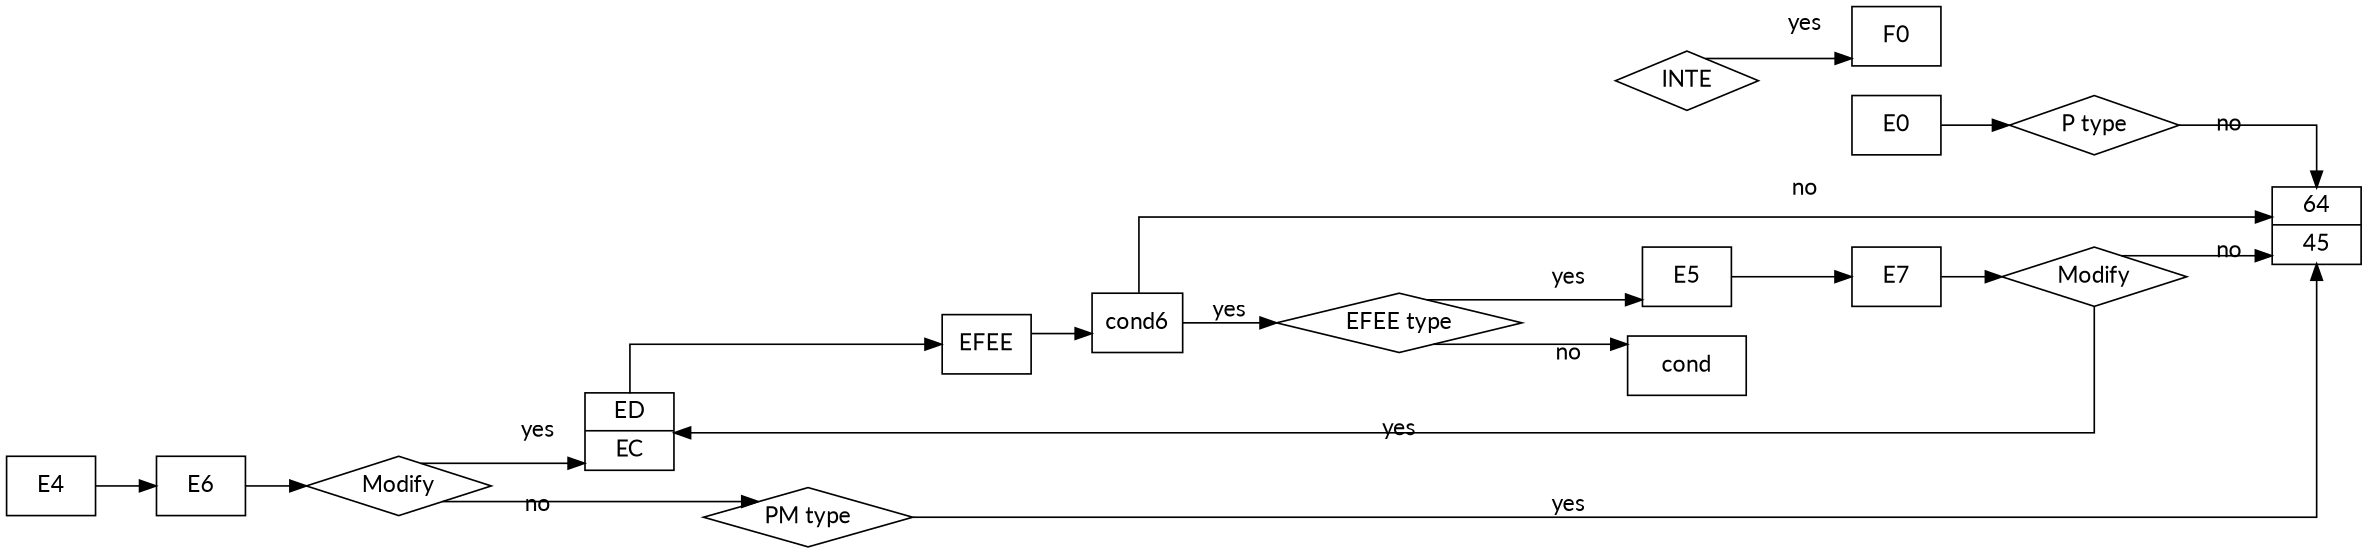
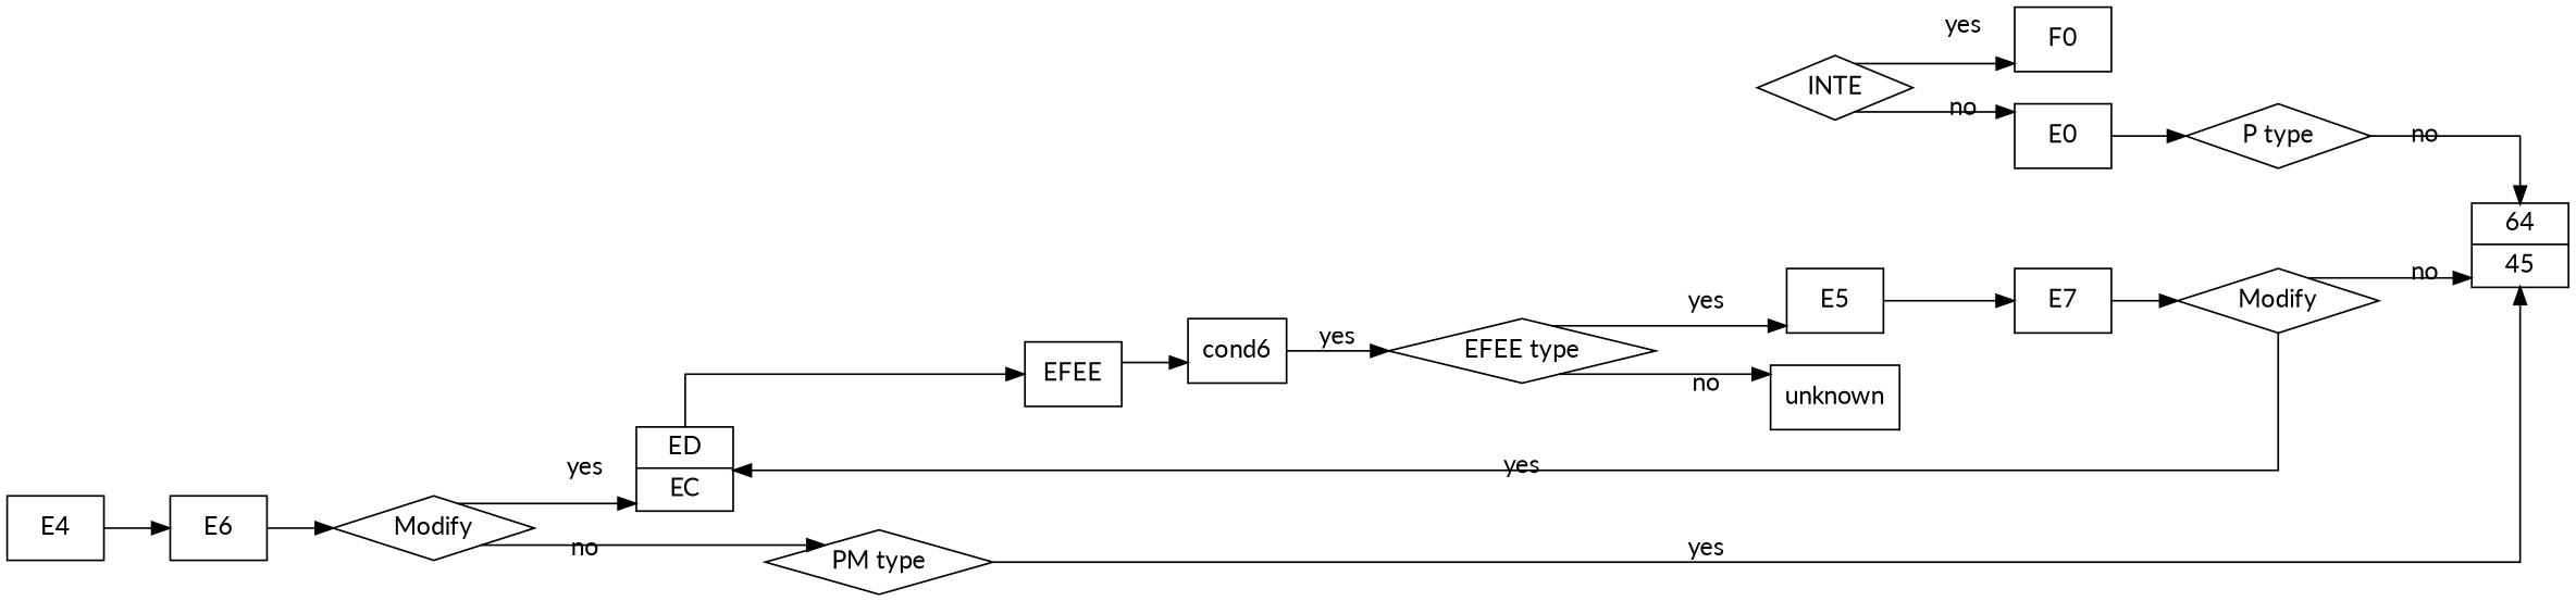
  digraph {
    fontname=Lato
    rankdir=LR
    splines=ortho
    node [fontname=Lato shape=box]
    edge [fontname=Lato]
    n1 [label=INTE shape=diamond]
    F0
    E0
    n4 [label="P type" shape=diamond]
    n5 [label="64|45" shape=record]
    E4
    E6
    n8 [label=Modify shape=diamond]
    n9 [label="ED|EC" shape=record]
    n10 [label="PM type" shape=diamond]
    EFEE
    cond6
    E5
    E7
    n15 [label=Modify shape=diamond]
    n16 [label="EFEE type" shape=diamond]
-   unknown [label=cond]
+   unknown
    n1 -> F0 [label=yes]
+   n1 -> E0 [label=no]
    E0 -> n4
    n4 -> n5 [label=no]
    E4 -> E6
    E6 -> n8
    n8 -> n9 [label=yes]
    n8 -> n10 [label=no]
    n9 -> EFEE
    n10 -> n5 [label=yes]
    EFEE -> cond6
-   cond6 -> n5 [label=no]
    cond6 -> n16 [label=yes]
    E5 -> E7
    E7 -> n15
    n15 -> n5 [label=no]
    n15 -> n9 [label=yes]
    n16 -> E5 [label=yes]
    n16 -> unknown [label=no]
  }
